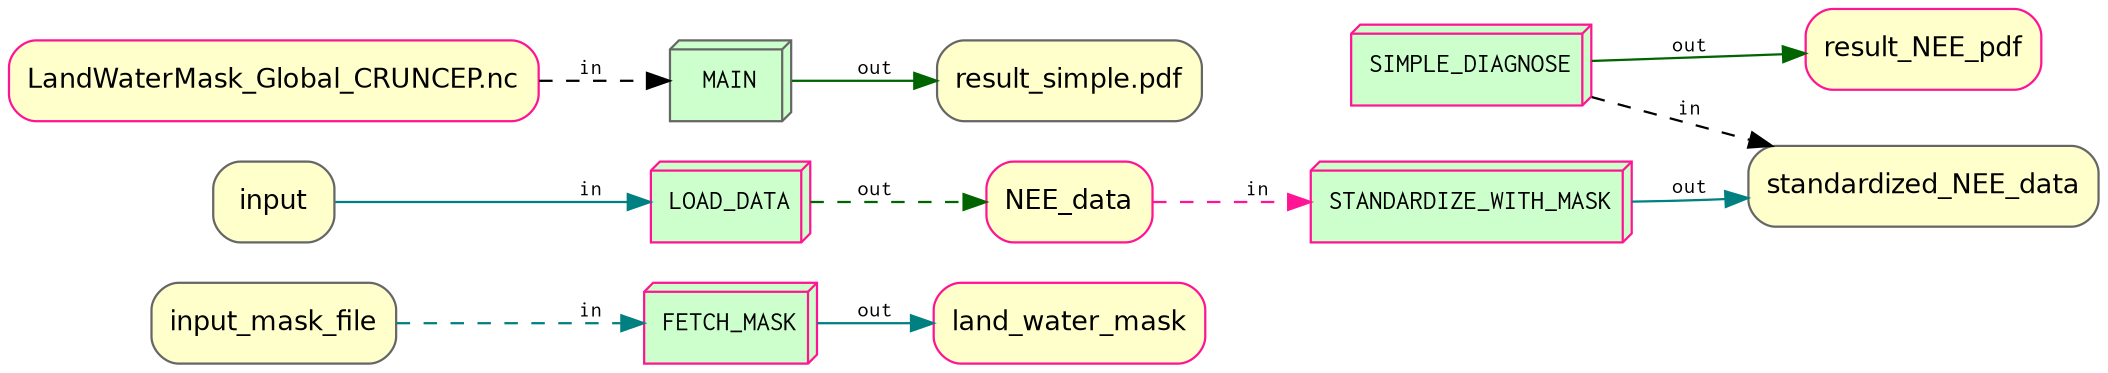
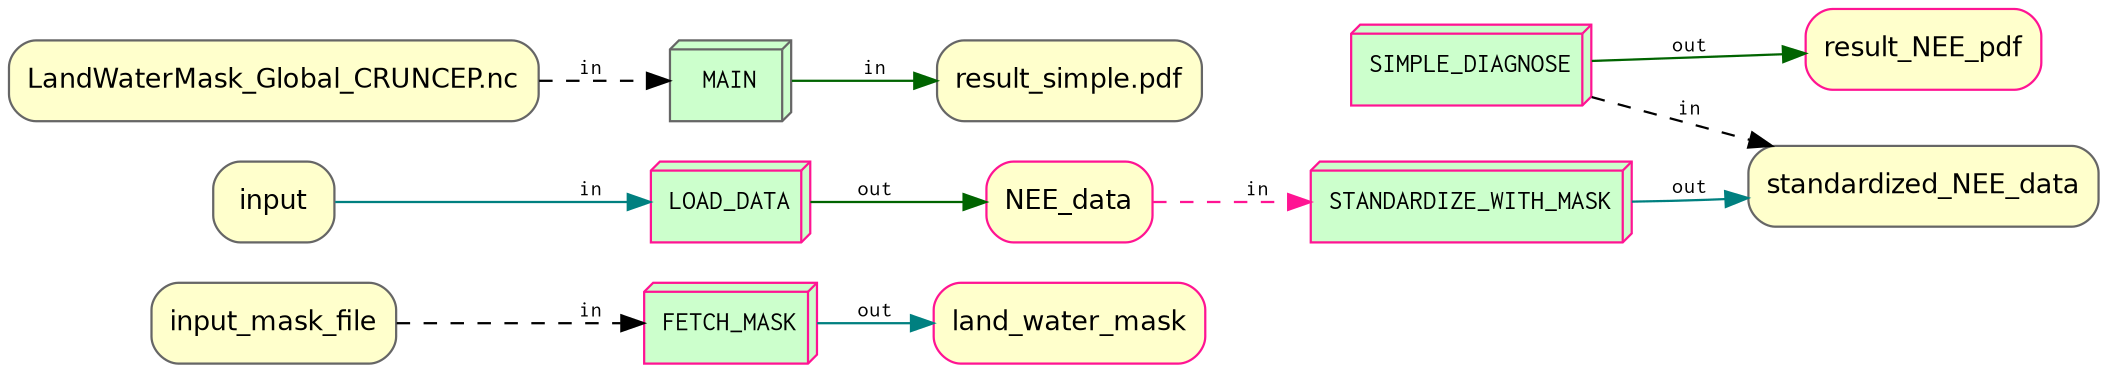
  digraph {
    rankdir=LR
    node [color=deeppink fillcolor="#FFFFCC" fontname=helvetica fontsize=12 shape=box style="rounded,filled"]
    edge [color=teal fontname=courier fontsize=10]
    FETCH_MASK [fillcolor="#CCFFCC" fontname=courier shape=box3d]
    land_water_mask
    input_mask_file [color=gray40]
    STANDARDIZE_WITH_MASK [fillcolor="#CCFFCC" fontname=courier shape=box3d]
    standardized_NEE_data [color=gray40]
    LOAD_DATA [fillcolor="#CCFFCC" fontname=courier shape=box3d]
    NEE_data
    input [color=gray40]
    MAIN [color=gray40 fillcolor="#CCFFCC" fontname=courier shape=box3d]
    "result_simple.pdf" [color=gray40]
-   "LandWaterMask_Global_CRUNCEP.nc"
+   "LandWaterMask_Global_CRUNCEP.nc" [color=gray40]
    SIMPLE_DIAGNOSE [fillcolor="#CCFFCC" fontname=courier shape=box3d]
    result_NEE_pdf
    FETCH_MASK -> land_water_mask [label=out]
-   input_mask_file -> FETCH_MASK [label=in style=dashed]
+   input_mask_file -> FETCH_MASK [color=black label=in style=dashed]
    STANDARDIZE_WITH_MASK -> standardized_NEE_data [label=out]
-   LOAD_DATA -> NEE_data [color=darkgreen label=out style=dashed]
+   LOAD_DATA -> NEE_data [color=darkgreen label=out]
    NEE_data -> STANDARDIZE_WITH_MASK [color=deeppink label=in style=dashed]
    input -> LOAD_DATA [label=in style=solid]
-   MAIN -> "result_simple.pdf" [color=darkgreen label=out]
+   MAIN -> "result_simple.pdf" [color=darkgreen label=in]
    "LandWaterMask_Global_CRUNCEP.nc" -> MAIN [color=black label=in style=dashed]
    SIMPLE_DIAGNOSE -> standardized_NEE_data [color=black label=in style=dashed]
    SIMPLE_DIAGNOSE -> result_NEE_pdf [color=darkgreen label=out]
  }
